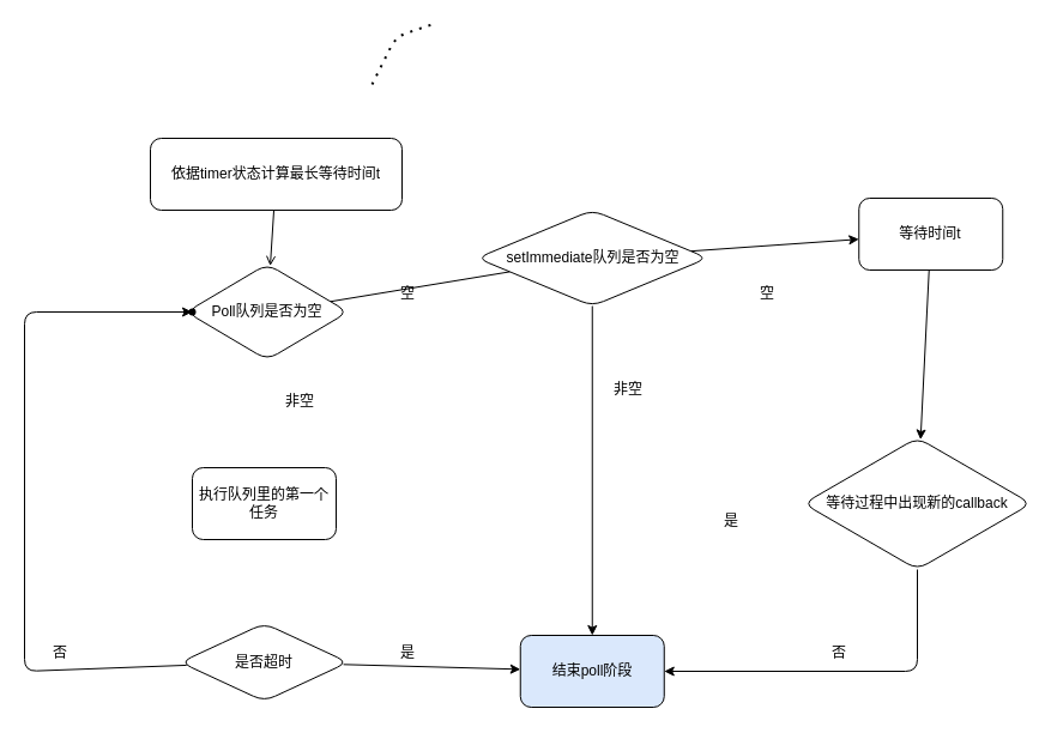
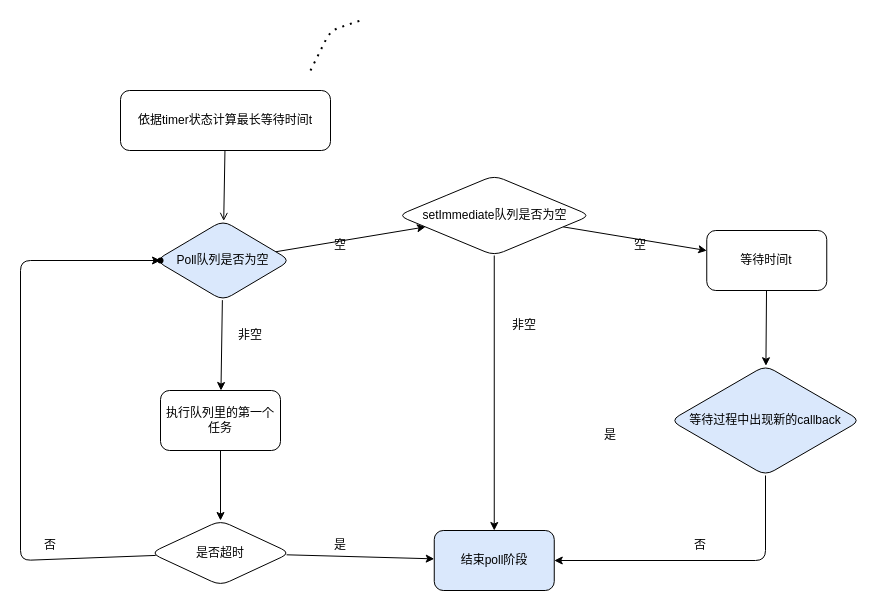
  <mxCell id="0" />
  <mxCell id="1" parent="0" />
  <mxCell id="2" value="" style="edgeStyle=none;html=1;endArrow=open;" parent="1" source="3" target="7" edge="1"><mxGeometry relative="1" as="geometry" /></mxCell>
- <mxCell id="3" value="依据timer状态计算最长等待时间t" style="whiteSpace=wrap;html=1;rounded=1;" parent="1" vertex="1"><mxGeometry x="125" y="115" width="210" height="60" as="geometry" /></mxCell>
+ <mxCell id="3" value="依据timer状态计算最长等待时间t" style="whiteSpace=wrap;html=1;rounded=1;" parent="1" vertex="1"><mxGeometry x="120" y="90" width="210" height="60" as="geometry" /></mxCell>
  <mxCell id="4" value="" style="endArrow=none;dashed=1;html=1;dashPattern=1 3;strokeWidth=2;" parent="1" edge="1"><mxGeometry width="50" height="50" relative="1" as="geometry"><mxPoint x="310" y="70" as="sourcePoint" /><mxPoint x="360" y="20" as="targetPoint" /><Array as="points"><mxPoint x="330" y="30" /></Array></mxGeometry></mxCell>
- <mxCell id="6" value="" style="edgeStyle=none;html=1;endArrow=none;" parent="1" source="7" target="13" edge="1"><mxGeometry relative="1" as="geometry" /></mxCell>
- <mxCell id="7" value="Poll队列是否为空" style="rhombus;whiteSpace=wrap;html=1;rounded=1;" parent="1" vertex="1"><mxGeometry x="155" y="220" width="135" height="80" as="geometry" /></mxCell>
+ <mxCell id="5" value="" style="edgeStyle=none;html=1;" parent="1" source="7" target="9" edge="1"><mxGeometry relative="1" as="geometry" /></mxCell>
+ <mxCell id="6" value="" style="edgeStyle=none;html=1;" parent="1" source="7" target="13" edge="1"><mxGeometry relative="1" as="geometry" /></mxCell>
+ <mxCell id="7" value="Poll队列是否为空" style="rhombus;whiteSpace=wrap;html=1;rounded=1;fillColor=#dae8fc;" parent="1" vertex="1"><mxGeometry x="155" y="220" width="135" height="80" as="geometry" /></mxCell>
+ <mxCell id="8" value="" style="edgeStyle=none;html=1;" parent="1" source="9" target="20" edge="1"><mxGeometry relative="1" as="geometry" /></mxCell>
  <mxCell id="9" value="执行队列里的第一个任务" style="rounded=1;whiteSpace=wrap;html=1;" parent="1" vertex="1"><mxGeometry x="160" y="390" width="120" height="60" as="geometry" /></mxCell>
  <mxCell id="10" value="非空" style="text;html=1;strokeColor=none;fillColor=none;align=center;verticalAlign=middle;whiteSpace=wrap;rounded=0;" parent="1" vertex="1"><mxGeometry x="220" y="320" width="60" height="30" as="geometry" /></mxCell>
  <mxCell id="11" value="" style="edgeStyle=none;html=1;" parent="1" source="13" target="16" edge="1"><mxGeometry relative="1" as="geometry" /></mxCell>
  <mxCell id="12" style="edgeStyle=none;html=1;" parent="1" source="13" target="23" edge="1"><mxGeometry relative="1" as="geometry" /></mxCell>
  <mxCell id="13" value="setImmediate队列是否为空" style="rhombus;whiteSpace=wrap;html=1;rounded=1;" parent="1" vertex="1"><mxGeometry x="397.5" y="175" width="192.5" height="80" as="geometry" /></mxCell>
  <mxCell id="14" value="空" style="text;html=1;strokeColor=none;fillColor=none;align=center;verticalAlign=middle;whiteSpace=wrap;rounded=0;" parent="1" vertex="1"><mxGeometry x="310" y="230" width="60" height="30" as="geometry" /></mxCell>
  <mxCell id="15" value="" style="edgeStyle=none;html=1;" parent="1" source="16" target="27" edge="1"><mxGeometry relative="1" as="geometry" /></mxCell>
- <mxCell id="16" value="等待时间t" style="whiteSpace=wrap;html=1;rounded=1;" parent="1" vertex="1"><mxGeometry x="716.25" y="165" width="120" height="60" as="geometry" /></mxCell>
+ <mxCell id="16" value="等待时间t" style="whiteSpace=wrap;html=1;rounded=1;" parent="1" vertex="1"><mxGeometry x="706.25" y="230" width="120" height="60" as="geometry" /></mxCell>
  <mxCell id="17" value="空" style="text;html=1;strokeColor=none;fillColor=none;align=center;verticalAlign=middle;whiteSpace=wrap;rounded=0;" parent="1" vertex="1"><mxGeometry x="610" y="230" width="60" height="30" as="geometry" /></mxCell>
  <mxCell id="18" value="" style="edgeStyle=none;html=1;" parent="1" source="20" target="23" edge="1"><mxGeometry relative="1" as="geometry" /></mxCell>
  <mxCell id="19" style="edgeStyle=none;html=1;" parent="1" source="20" target="21" edge="1"><mxGeometry relative="1" as="geometry"><Array as="points"><mxPoint x="20" y="560" /><mxPoint x="20" y="260" /></Array></mxGeometry></mxCell>
  <mxCell id="20" value="是否超时" style="rhombus;whiteSpace=wrap;html=1;rounded=1;" parent="1" vertex="1"><mxGeometry x="150" y="520" width="140" height="65" as="geometry" /></mxCell>
  <mxCell id="21" value="" style="shape=waypoint;sketch=0;size=6;pointerEvents=1;points=[];fillColor=default;resizable=0;rotatable=0;perimeter=centerPerimeter;snapToPoint=1;rounded=1;" parent="1" vertex="1"><mxGeometry x="150" y="250" width="20" height="20" as="geometry" /></mxCell>
  <mxCell id="22" value="否" style="text;html=1;strokeColor=none;fillColor=none;align=center;verticalAlign=middle;whiteSpace=wrap;rounded=0;" parent="1" vertex="1"><mxGeometry x="20" y="530" width="60" height="30" as="geometry" /></mxCell>
  <mxCell id="23" value="结束poll阶段" style="whiteSpace=wrap;html=1;rounded=1;fillColor=#dae8fc;" parent="1" vertex="1"><mxGeometry x="433.75" y="530" width="120" height="60" as="geometry" /></mxCell>
  <mxCell id="24" value="是" style="text;html=1;strokeColor=none;fillColor=none;align=center;verticalAlign=middle;whiteSpace=wrap;rounded=0;" parent="1" vertex="1"><mxGeometry x="310" y="530" width="60" height="30" as="geometry" /></mxCell>
  <mxCell id="25" value="非空" style="text;html=1;strokeColor=none;fillColor=none;align=center;verticalAlign=middle;whiteSpace=wrap;rounded=0;" parent="1" vertex="1"><mxGeometry x="493.75" y="310" width="60" height="30" as="geometry" /></mxCell>
  <mxCell id="26" style="edgeStyle=none;html=1;entryX=1;entryY=0.5;entryDx=0;entryDy=0;" parent="1" source="27" target="23" edge="1"><mxGeometry relative="1" as="geometry"><Array as="points"><mxPoint x="765" y="560" /></Array></mxGeometry></mxCell>
- <mxCell id="27" value="等待过程中出现新的callback" style="rhombus;whiteSpace=wrap;html=1;rounded=1;" parent="1" vertex="1"><mxGeometry x="670" y="365" width="190" height="110" as="geometry" /></mxCell>
+ <mxCell id="27" value="等待过程中出现新的callback" style="rhombus;whiteSpace=wrap;html=1;rounded=1;fillColor=#dae8fc;" parent="1" vertex="1"><mxGeometry x="670" y="365" width="190" height="110" as="geometry" /></mxCell>
  <mxCell id="28" value="是" style="text;html=1;strokeColor=none;fillColor=none;align=center;verticalAlign=middle;whiteSpace=wrap;rounded=0;" parent="1" vertex="1"><mxGeometry x="580" y="420" width="60" height="30" as="geometry" /></mxCell>
  <mxCell id="29" value="否" style="text;html=1;strokeColor=none;fillColor=none;align=center;verticalAlign=middle;whiteSpace=wrap;rounded=0;" parent="1" vertex="1"><mxGeometry x="670" y="530" width="60" height="30" as="geometry" /></mxCell>
